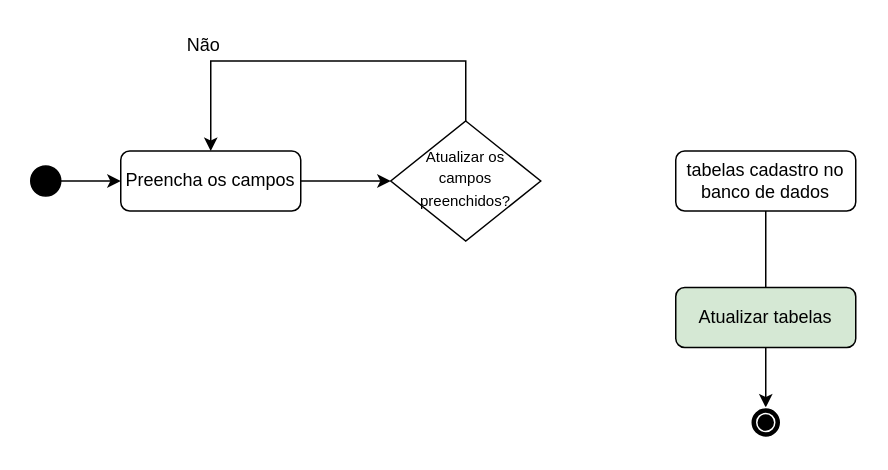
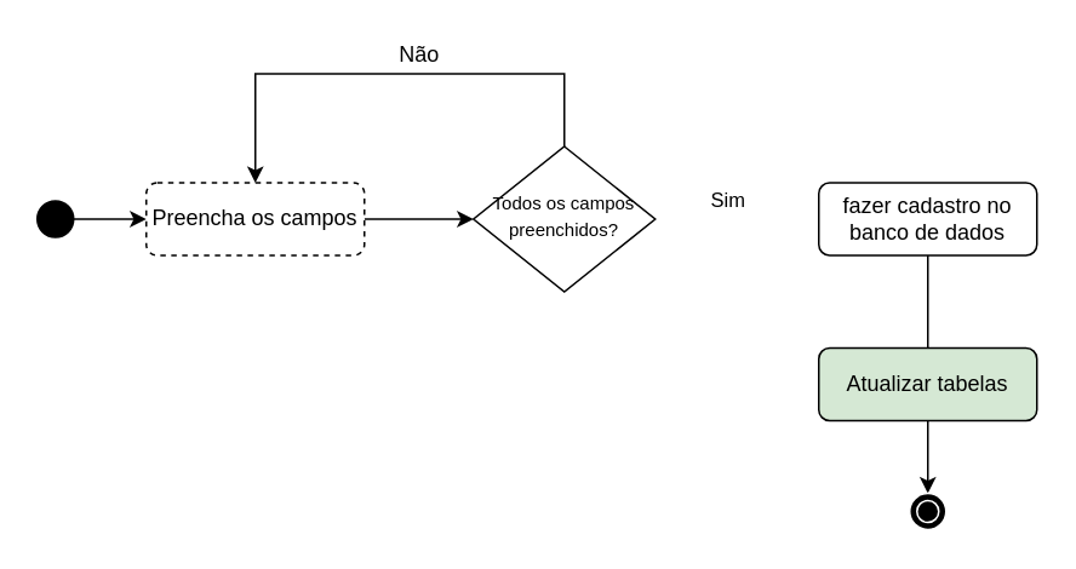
  <mxCell id="0" />
  <mxCell id="1" parent="0" />
  <mxCell id="2" value="" style="edgeStyle=orthogonalEdgeStyle;rounded=0;orthogonalLoop=1;jettySize=auto;html=1;" edge="1" parent="1" source="3" target="5"><mxGeometry relative="1" as="geometry" /></mxCell>
  <mxCell id="3" value="" style="ellipse;shape=doubleEllipse;whiteSpace=wrap;html=1;aspect=fixed;fillColor=#000000;" vertex="1" parent="1"><mxGeometry x="20" y="110" width="20" height="20" as="geometry" /></mxCell>
  <mxCell id="4" value="" style="edgeStyle=orthogonalEdgeStyle;rounded=0;orthogonalLoop=1;jettySize=auto;html=1;" edge="1" parent="1" source="5" target="7"><mxGeometry relative="1" as="geometry" /></mxCell>
- <mxCell id="5" value="Preencha os campos" style="rounded=1;whiteSpace=wrap;html=1;fontSize=12;glass=0;strokeWidth=1;shadow=0;" vertex="1" parent="1"><mxGeometry x="80" y="100" width="120" height="40" as="geometry" /></mxCell>
+ <mxCell id="5" value="Preencha os campos" style="rounded=1;whiteSpace=wrap;html=1;fontSize=12;glass=0;strokeWidth=1;shadow=0;dashed=1;" vertex="1" parent="1"><mxGeometry x="80" y="100" width="120" height="40" as="geometry" /></mxCell>
  <mxCell id="6" value="" style="edgeStyle=orthogonalEdgeStyle;rounded=0;orthogonalLoop=1;jettySize=auto;html=1;entryX=0.5;entryY=0;entryDx=0;entryDy=0;exitX=0.5;exitY=0;exitDx=0;exitDy=0;" edge="1" parent="1" source="7" target="5"><mxGeometry relative="1" as="geometry"><mxPoint x="310" y="0" as="targetPoint" /><Array as="points"><mxPoint x="310" y="40" /><mxPoint x="140" y="40" /></Array></mxGeometry></mxCell>
- <mxCell id="7" value="&lt;font size=&quot;1&quot;&gt;Atualizar os campos preenchidos?&lt;/font&gt;" style="rhombus;whiteSpace=wrap;html=1;shadow=0;fontFamily=Helvetica;fontSize=12;align=center;strokeWidth=1;spacing=6;spacingTop=-4;" vertex="1" parent="1"><mxGeometry x="260" y="80" width="100" height="80" as="geometry" /></mxCell>
+ <mxCell id="7" value="&lt;font size=&quot;1&quot;&gt;Todos os campos preenchidos?&lt;/font&gt;" style="rhombus;whiteSpace=wrap;html=1;shadow=0;fontFamily=Helvetica;fontSize=12;align=center;strokeWidth=1;spacing=6;spacingTop=-4;" vertex="1" parent="1"><mxGeometry x="260" y="80" width="100" height="80" as="geometry" /></mxCell>
  <mxCell id="8" value="" style="edgeStyle=orthogonalEdgeStyle;rounded=0;orthogonalLoop=1;jettySize=auto;html=1;endArrow=none;" edge="1" parent="1" source="9" target="11"><mxGeometry relative="1" as="geometry" /></mxCell>
- <mxCell id="9" value="tabelas cadastro no banco de dados" style="rounded=1;whiteSpace=wrap;html=1;fontSize=12;glass=0;strokeWidth=1;shadow=0;" vertex="1" parent="1"><mxGeometry x="450" y="100" width="120" height="40" as="geometry" /></mxCell>
+ <mxCell id="9" value="fazer cadastro no banco de dados" style="rounded=1;whiteSpace=wrap;html=1;fontSize=12;glass=0;strokeWidth=1;shadow=0;" vertex="1" parent="1"><mxGeometry x="450" y="100" width="120" height="40" as="geometry" /></mxCell>
  <mxCell id="10" value="" style="edgeStyle=orthogonalEdgeStyle;rounded=0;orthogonalLoop=1;jettySize=auto;html=1;entryX=0.5;entryY=0;entryDx=0;entryDy=0;" edge="1" parent="1" source="11" target="12"><mxGeometry relative="1" as="geometry"><mxPoint x="480" y="311" as="targetPoint" /></mxGeometry></mxCell>
  <mxCell id="11" value="Atualizar tabelas" style="rounded=1;whiteSpace=wrap;html=1;fontSize=12;glass=0;strokeWidth=1;shadow=0;fillColor=#d5e8d4;" vertex="1" parent="1"><mxGeometry x="450" y="191" width="120" height="40" as="geometry" /></mxCell>
  <mxCell id="12" value="" style="ellipse;shape=doubleEllipse;whiteSpace=wrap;html=1;aspect=fixed;fillColor=#000000;strokeColor=#FFFFFF;" vertex="1" parent="1"><mxGeometry x="500" y="271" width="20" height="20" as="geometry" /></mxCell>
- <mxCell id="14" value="Não" style="text;html=1;align=center;verticalAlign=middle;resizable=0;points=[];autosize=1;" vertex="1" parent="1"><mxGeometry x="115" y="20" width="40" height="20" as="geometry" /></mxCell>
+ <mxCell id="13" value="&lt;font style=&quot;font-size: 11px&quot;&gt;Sim&lt;/font&gt;" style="text;html=1;align=center;verticalAlign=middle;resizable=0;points=[];autosize=1;" vertex="1" parent="1"><mxGeometry x="385" y="100" width="30" height="20" as="geometry" /></mxCell>
+ <mxCell id="14" value="Não" style="text;html=1;align=center;verticalAlign=middle;resizable=0;points=[];autosize=1;" vertex="1" parent="1"><mxGeometry x="210" y="20" width="40" height="20" as="geometry" /></mxCell>
